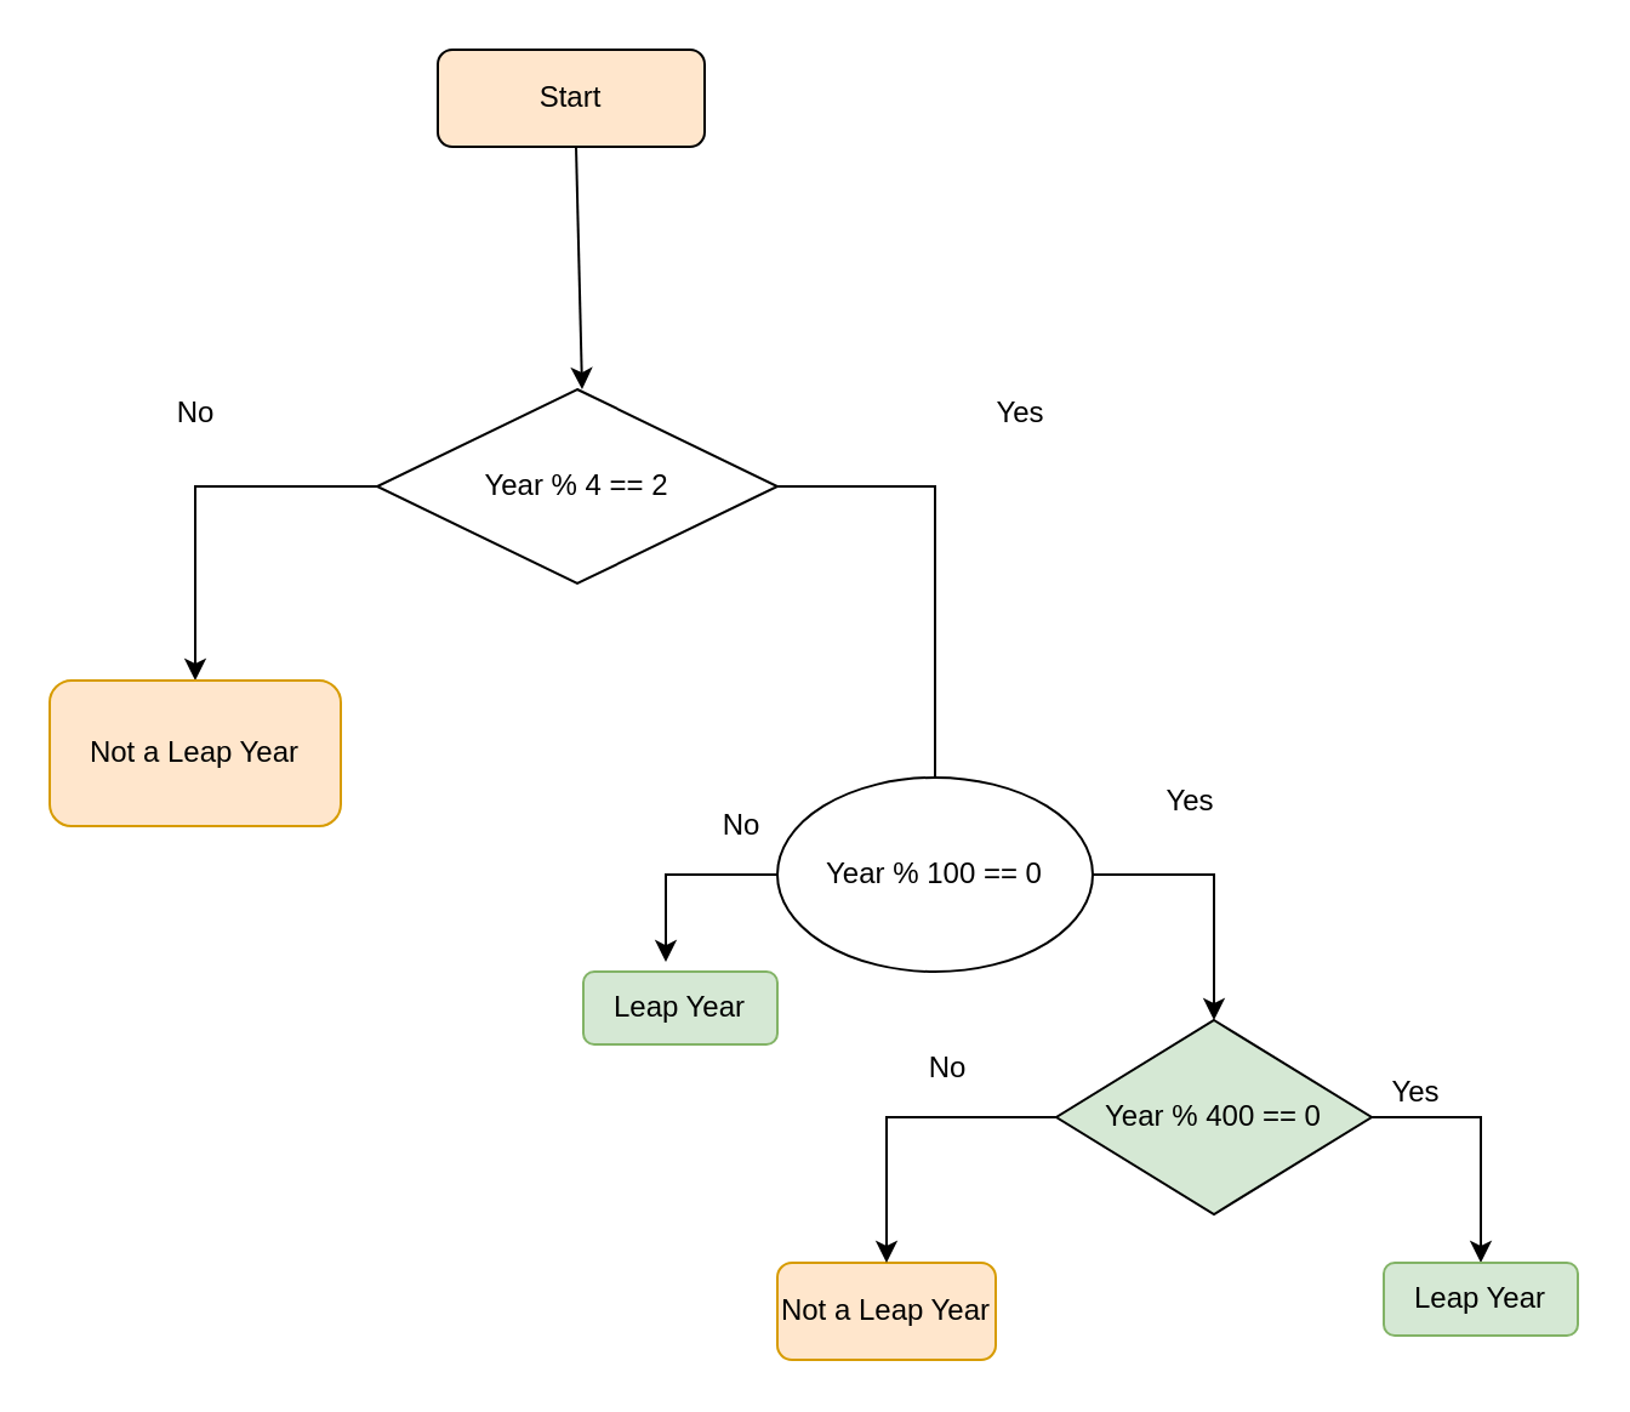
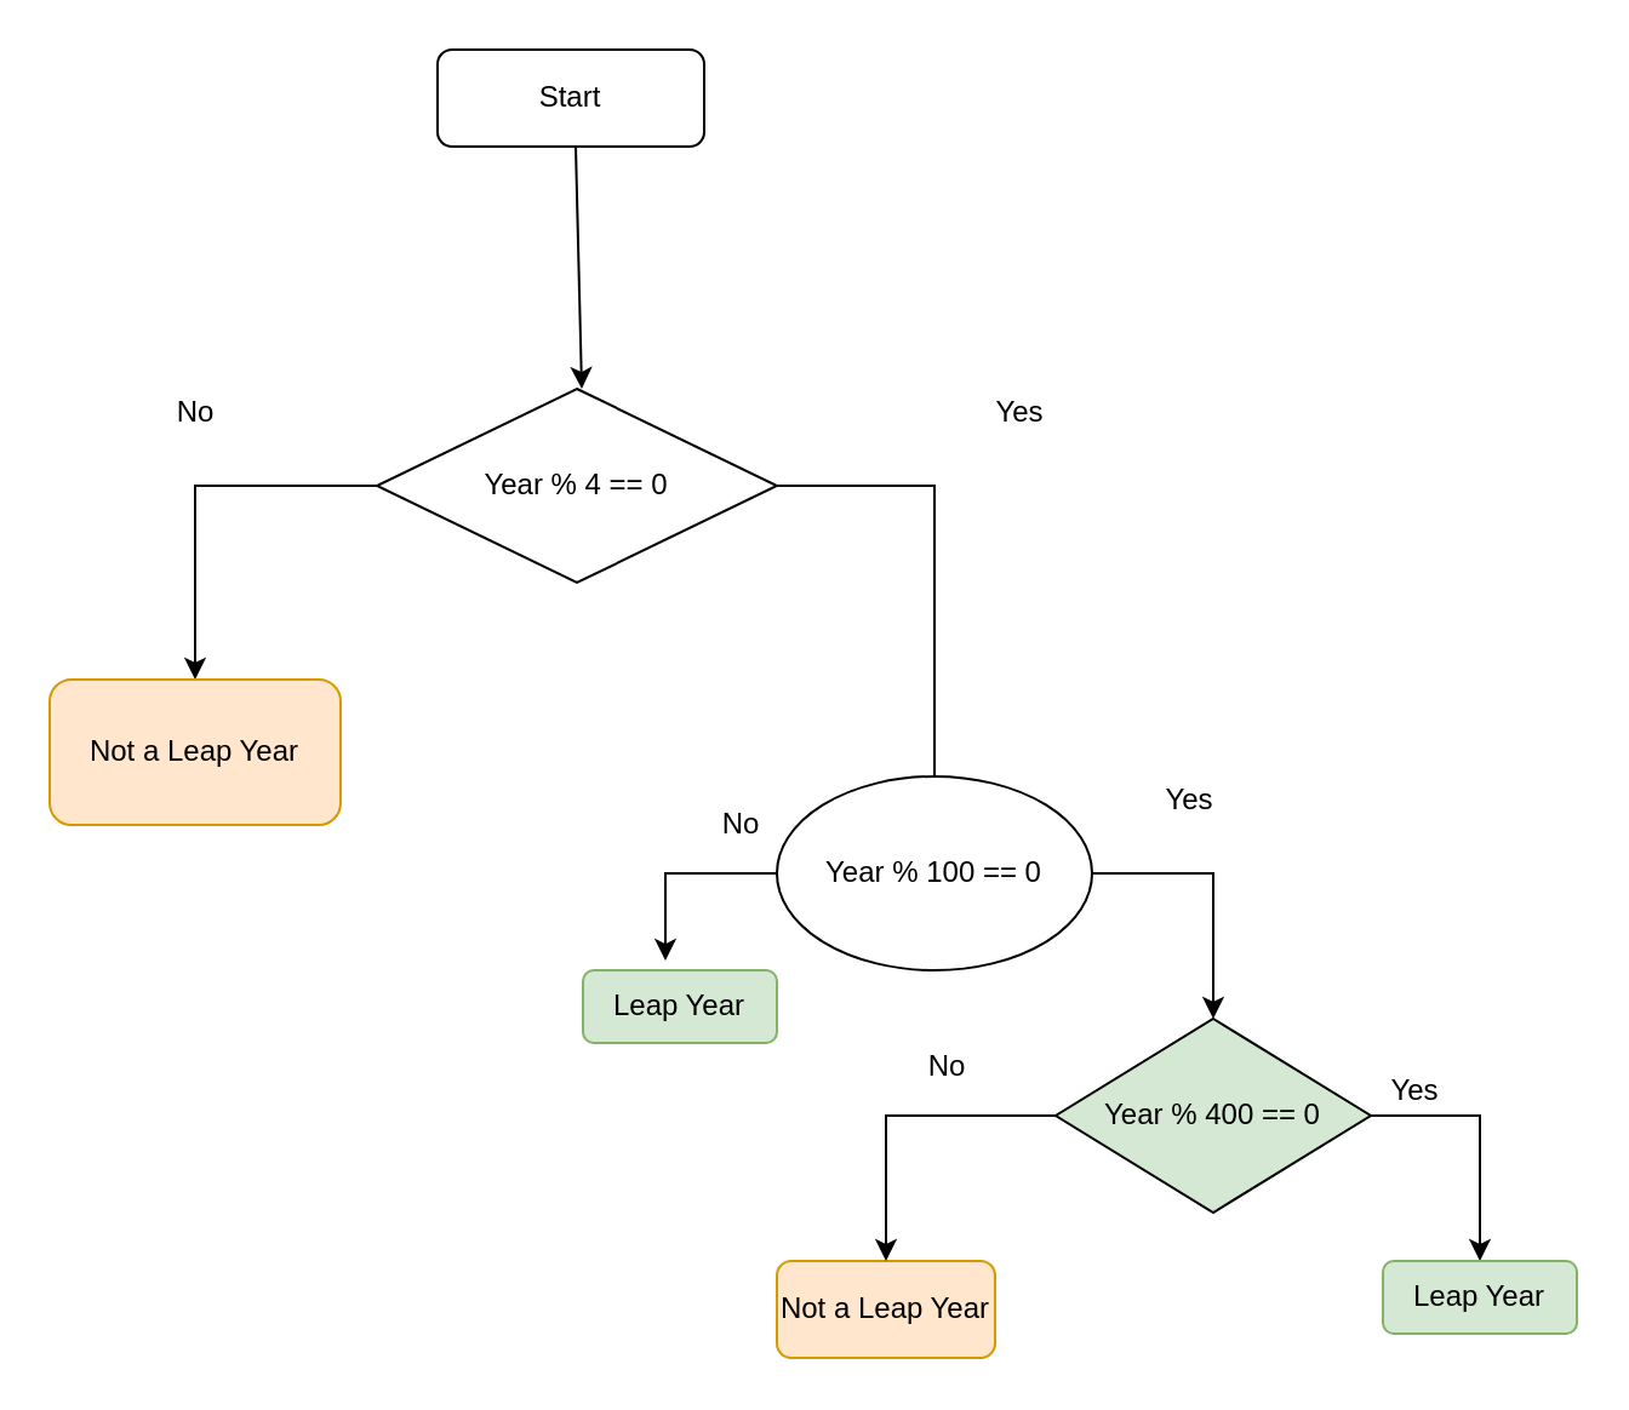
  <mxCell id="0" />
  <mxCell id="1" parent="0" />
- <mxCell id="2" value="Start" style="rounded=1;whiteSpace=wrap;html=1;fillColor=#ffe6cc;" vertex="1" parent="1"><mxGeometry x="180" y="20" width="110" height="40" as="geometry" /></mxCell>
+ <mxCell id="2" value="Start" style="rounded=1;whiteSpace=wrap;html=1;" vertex="1" parent="1"><mxGeometry x="180" y="20" width="110" height="40" as="geometry" /></mxCell>
  <mxCell id="3" value="" style="endArrow=classic;html=1;rounded=0;entryX=0.5;entryY=0;entryDx=0;entryDy=0;" edge="1" parent="1"><mxGeometry width="50" height="50" relative="1" as="geometry"><mxPoint x="237" y="60" as="sourcePoint" /><mxPoint x="239.5" y="160" as="targetPoint" /></mxGeometry></mxCell>
- <mxCell id="4" value="Year % 4 == 2" style="rhombus;whiteSpace=wrap;html=1;" vertex="1" parent="1"><mxGeometry x="155" y="160" width="165" height="80" as="geometry" /></mxCell>
+ <mxCell id="4" value="Year % 4 == 0" style="rhombus;whiteSpace=wrap;html=1;" vertex="1" parent="1"><mxGeometry x="155" y="160" width="165" height="80" as="geometry" /></mxCell>
  <mxCell id="5" value="" style="endArrow=classic;html=1;rounded=0;exitX=0;exitY=0.5;exitDx=0;exitDy=0;entryX=0.5;entryY=0;entryDx=0;entryDy=0;" edge="1" parent="1" source="4" target="9"><mxGeometry width="50" height="50" relative="1" as="geometry"><mxPoint x="155" y="210" as="sourcePoint" /><mxPoint x="20" y="280" as="targetPoint" /><Array as="points"><mxPoint x="80" y="200" /><mxPoint x="80" y="240" /></Array></mxGeometry></mxCell>
  <mxCell id="6" style="edgeStyle=orthogonalEdgeStyle;rounded=0;orthogonalLoop=1;jettySize=auto;html=1;entryX=0.5;entryY=0;entryDx=0;entryDy=0;exitX=1;exitY=0.5;exitDx=0;exitDy=0;endArrow=none;" edge="1" parent="1" source="4" target="10"><mxGeometry relative="1" as="geometry"><mxPoint x="385" y="200" as="sourcePoint" /><Array as="points"><mxPoint x="385" y="200" /></Array></mxGeometry></mxCell>
  <mxCell id="7" value="Yes" style="text;html=1;align=center;verticalAlign=middle;resizable=0;points=[];autosize=1;strokeColor=none;fillColor=none;" vertex="1" parent="1"><mxGeometry x="400" y="160" width="40" height="20" as="geometry" /></mxCell>
  <mxCell id="8" value="No" style="text;html=1;align=center;verticalAlign=middle;resizable=0;points=[];autosize=1;strokeColor=none;fillColor=none;" vertex="1" parent="1"><mxGeometry x="65" y="160" width="30" height="20" as="geometry" /></mxCell>
  <mxCell id="9" value="Not a Leap Year" style="rounded=1;whiteSpace=wrap;html=1;fillColor=#ffe6cc;strokeColor=#d79b00;" vertex="1" parent="1"><mxGeometry x="20" y="280" width="120" height="60" as="geometry" /></mxCell>
  <mxCell id="10" value="Year % 100 == 0" style="ellipse;whiteSpace=wrap;html=1;" vertex="1" parent="1"><mxGeometry x="320" y="320" width="130" height="80" as="geometry" /></mxCell>
  <mxCell id="11" value="" style="endArrow=classic;html=1;rounded=0;exitX=1;exitY=0.5;exitDx=0;exitDy=0;" edge="1" parent="1" source="10"><mxGeometry width="50" height="50" relative="1" as="geometry"><mxPoint x="490" y="430" as="sourcePoint" /><mxPoint x="500" y="420" as="targetPoint" /><Array as="points"><mxPoint x="500" y="360" /></Array></mxGeometry></mxCell>
  <mxCell id="12" value="Year % 400 == 0" style="rhombus;whiteSpace=wrap;html=1;fillColor=#d5e8d4;" vertex="1" parent="1"><mxGeometry x="435" y="420" width="130" height="80" as="geometry" /></mxCell>
  <mxCell id="13" value="" style="endArrow=classic;html=1;rounded=0;" edge="1" parent="1"><mxGeometry width="50" height="50" relative="1" as="geometry"><mxPoint x="565" y="460" as="sourcePoint" /><mxPoint x="610" y="520" as="targetPoint" /><Array as="points"><mxPoint x="610" y="460" /></Array></mxGeometry></mxCell>
  <mxCell id="14" value="Yes&lt;br&gt;" style="text;html=1;align=center;verticalAlign=middle;resizable=0;points=[];autosize=1;strokeColor=none;fillColor=none;" vertex="1" parent="1"><mxGeometry x="563" y="440" width="40" height="20" as="geometry" /></mxCell>
  <mxCell id="15" value="Leap Year" style="rounded=1;whiteSpace=wrap;html=1;fillColor=#d5e8d4;strokeColor=#82b366;" vertex="1" parent="1"><mxGeometry x="570" y="520" width="80" height="30" as="geometry" /></mxCell>
  <mxCell id="16" value="Yes&lt;br&gt;" style="text;html=1;align=center;verticalAlign=middle;resizable=0;points=[];autosize=1;strokeColor=none;fillColor=none;" vertex="1" parent="1"><mxGeometry x="470" y="320" width="40" height="20" as="geometry" /></mxCell>
  <mxCell id="17" value="Leap Year" style="rounded=1;whiteSpace=wrap;html=1;fillColor=#d5e8d4;strokeColor=#82b366;" vertex="1" parent="1"><mxGeometry x="240" y="400" width="80" height="30" as="geometry" /></mxCell>
  <mxCell id="18" value="Not a Leap Year" style="rounded=1;whiteSpace=wrap;html=1;fillColor=#ffe6cc;strokeColor=#d79b00;" vertex="1" parent="1"><mxGeometry x="320" y="520" width="90" height="40" as="geometry" /></mxCell>
  <mxCell id="19" value="" style="endArrow=classic;html=1;rounded=0;exitX=0;exitY=0.5;exitDx=0;exitDy=0;entryX=0.425;entryY=-0.133;entryDx=0;entryDy=0;entryPerimeter=0;" edge="1" parent="1" source="10" target="17"><mxGeometry width="50" height="50" relative="1" as="geometry"><mxPoint x="170" y="410" as="sourcePoint" /><mxPoint x="220" y="360" as="targetPoint" /><Array as="points"><mxPoint x="274" y="360" /></Array></mxGeometry></mxCell>
  <mxCell id="20" value="No&lt;br&gt;" style="text;html=1;align=center;verticalAlign=middle;resizable=0;points=[];autosize=1;strokeColor=none;fillColor=none;" vertex="1" parent="1"><mxGeometry x="290" y="330" width="30" height="20" as="geometry" /></mxCell>
  <mxCell id="21" value="" style="endArrow=classic;html=1;rounded=0;entryX=0.5;entryY=0;entryDx=0;entryDy=0;exitX=0;exitY=0.5;exitDx=0;exitDy=0;" edge="1" parent="1" source="12" target="18"><mxGeometry width="50" height="50" relative="1" as="geometry"><mxPoint x="360" y="460" as="sourcePoint" /><mxPoint x="250" y="500" as="targetPoint" /><Array as="points"><mxPoint x="365" y="460" /></Array></mxGeometry></mxCell>
  <mxCell id="22" value="No" style="text;html=1;align=center;verticalAlign=middle;resizable=0;points=[];autosize=1;strokeColor=none;fillColor=none;" vertex="1" parent="1"><mxGeometry x="375" y="430" width="30" height="20" as="geometry" /></mxCell>
